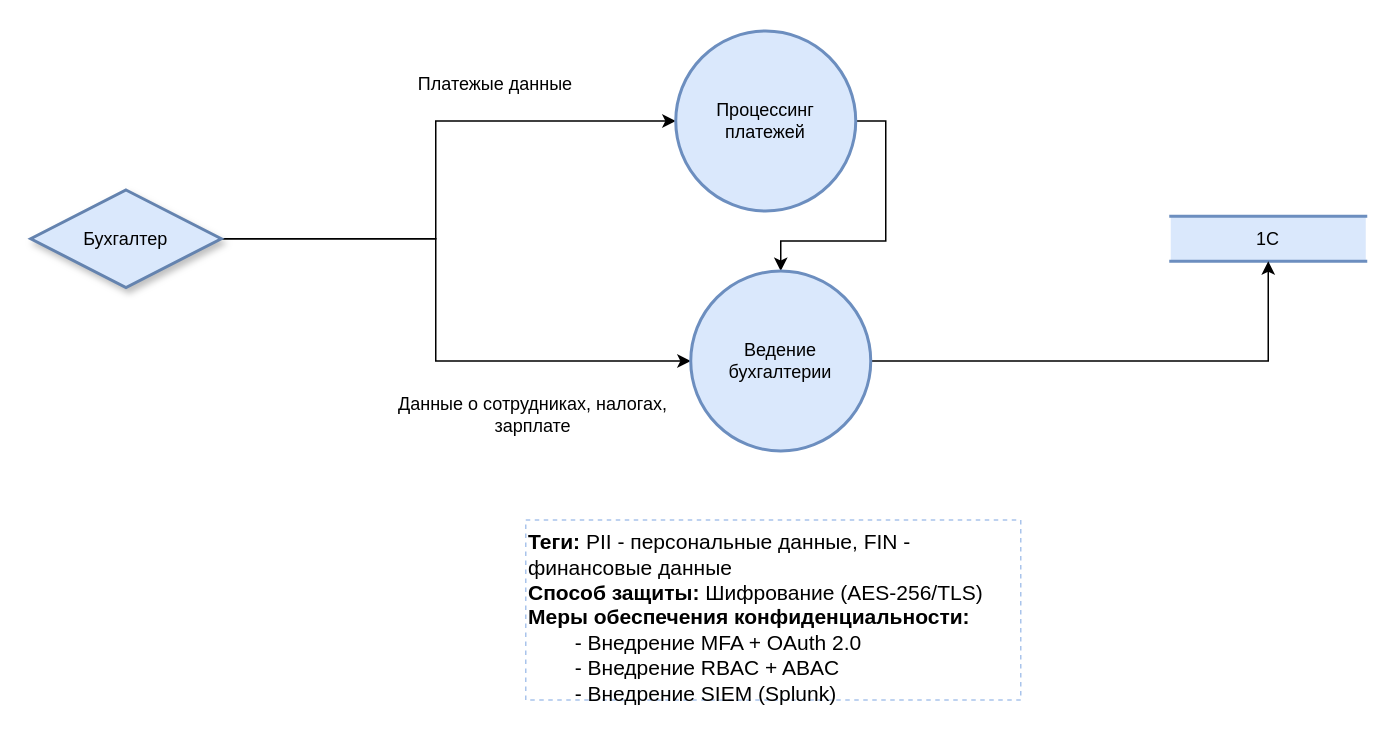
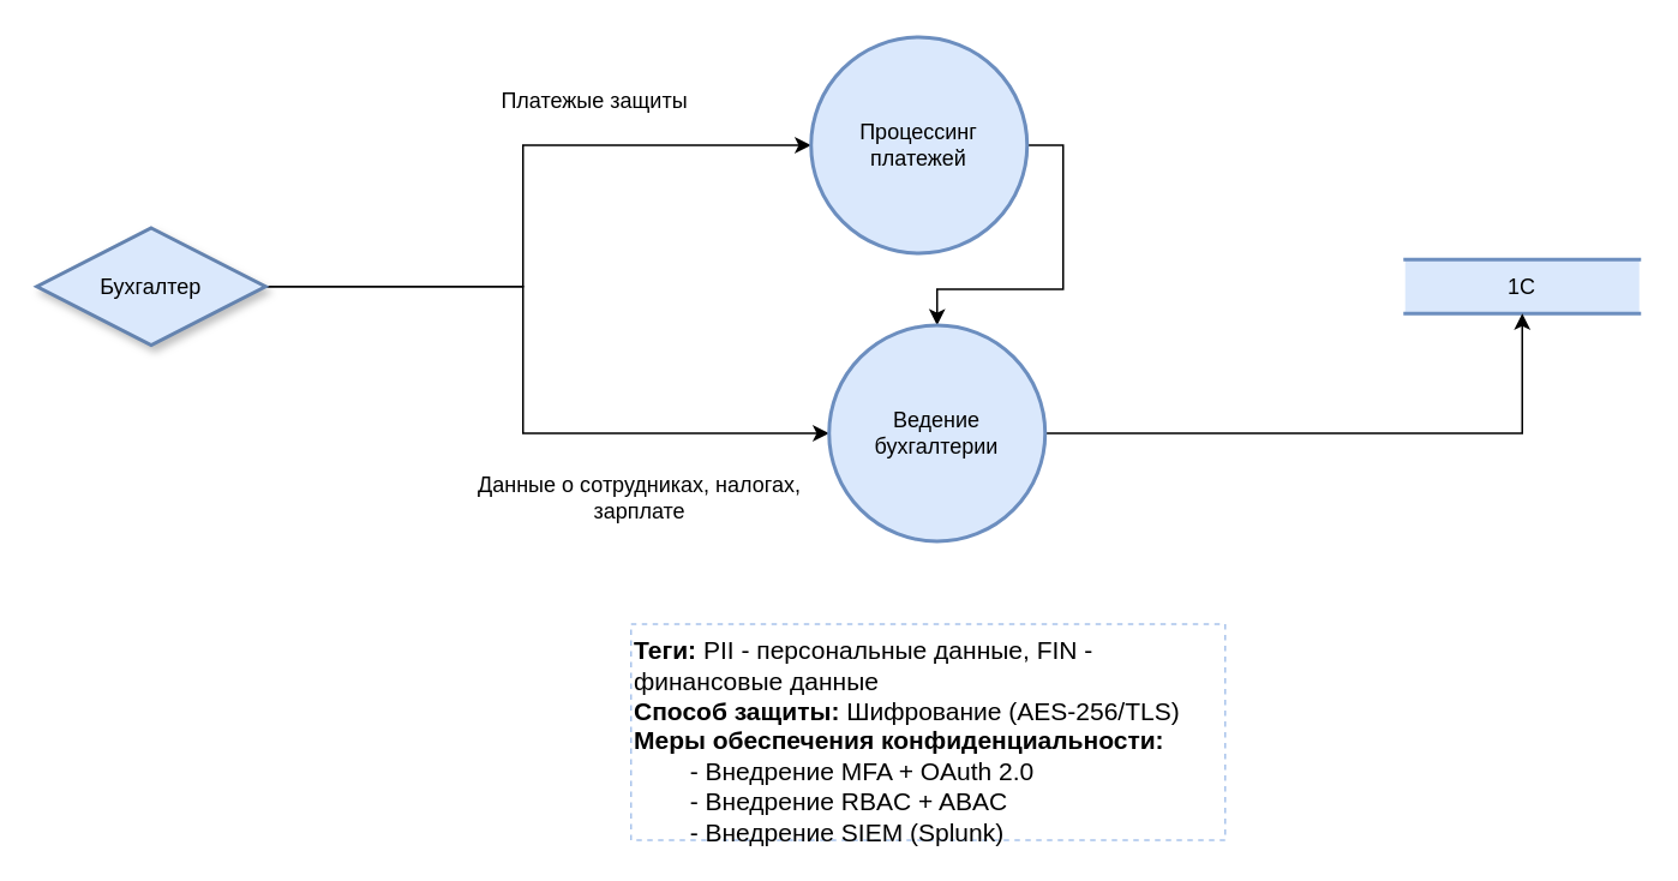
  <mxCell id="0" />
  <mxCell id="1" parent="0" />
  <mxCell id="2" style="edgeStyle=orthogonalEdgeStyle;rounded=0;orthogonalLoop=1;jettySize=auto;html=1;exitX=1;exitY=0.5;exitDx=0;exitDy=0;" parent="1" source="4" target="6" edge="1"><mxGeometry relative="1" as="geometry"><Array as="points"><mxPoint x="290" y="159" /><mxPoint x="290" y="80" /></Array></mxGeometry></mxCell>
  <mxCell id="3" style="edgeStyle=orthogonalEdgeStyle;rounded=0;orthogonalLoop=1;jettySize=auto;html=1;exitX=1;exitY=0.5;exitDx=0;exitDy=0;entryX=0;entryY=0.5;entryDx=0;entryDy=0;" parent="1" source="4" target="10" edge="1"><mxGeometry relative="1" as="geometry"><Array as="points"><mxPoint x="290" y="159" /><mxPoint x="290" y="240" /></Array></mxGeometry></mxCell>
  <mxCell id="4" value="Бухгалтер" style="rhombus;html=1;dashed=0;whiteSpace=wrap;fillColor=#dae8fc;strokeColor=light-dark(#6483af, #334a6c);strokeWidth=2;shadow=1;" parent="1" vertex="1"><mxGeometry x="20" y="126" width="127" height="65" as="geometry" /></mxCell>
  <mxCell id="5" style="edgeStyle=orthogonalEdgeStyle;rounded=0;orthogonalLoop=1;jettySize=auto;html=1;exitX=1;exitY=0.5;exitDx=0;exitDy=0;" parent="1" source="6" target="10" edge="1"><mxGeometry relative="1" as="geometry" /></mxCell>
  <mxCell id="6" value="Процессинг&lt;div&gt;платежей&lt;/div&gt;" style="shape=ellipse;html=1;dashed=0;whiteSpace=wrap;aspect=fixed;perimeter=ellipsePerimeter;fillColor=#dae8fc;strokeColor=#6c8ebf;strokeWidth=2;" parent="1" vertex="1"><mxGeometry x="450" y="20" width="120" height="120" as="geometry" /></mxCell>
- <mxCell id="7" value="&lt;div&gt;&lt;div&gt;Платежые данные&lt;/div&gt;&lt;/div&gt;" style="text;html=1;align=center;verticalAlign=middle;whiteSpace=wrap;rounded=0;" parent="1" vertex="1"><mxGeometry x="200" y="36" width="260" height="40" as="geometry" /></mxCell>
+ <mxCell id="7" value="&lt;div&gt;&lt;div&gt;Платежые защиты&lt;/div&gt;&lt;/div&gt;" style="text;html=1;align=center;verticalAlign=middle;whiteSpace=wrap;rounded=0;" parent="1" vertex="1"><mxGeometry x="200" y="36" width="260" height="40" as="geometry" /></mxCell>
  <mxCell id="8" value="1С" style="html=1;dashed=0;whiteSpace=wrap;shape=partialRectangle;right=0;left=0;fillColor=#dae8fc;strokeColor=#6c8ebf;strokeWidth=2;" parent="1" vertex="1"><mxGeometry x="780" y="143.5" width="130" height="30" as="geometry" /></mxCell>
  <mxCell id="9" style="edgeStyle=orthogonalEdgeStyle;rounded=0;orthogonalLoop=1;jettySize=auto;html=1;exitX=1;exitY=0.5;exitDx=0;exitDy=0;" parent="1" source="10" target="8" edge="1"><mxGeometry relative="1" as="geometry" /></mxCell>
  <mxCell id="10" value="Ведение бухгалтерии" style="shape=ellipse;html=1;dashed=0;whiteSpace=wrap;aspect=fixed;perimeter=ellipsePerimeter;fillColor=#dae8fc;strokeColor=#6c8ebf;strokeWidth=2;" parent="1" vertex="1"><mxGeometry x="460" y="180" width="120" height="120" as="geometry" /></mxCell>
  <mxCell id="11" value="&lt;div&gt;&lt;div&gt;Данные о сотрудниках, налогах, зарплате&lt;/div&gt;&lt;/div&gt;" style="text;html=1;align=center;verticalAlign=middle;whiteSpace=wrap;rounded=0;" parent="1" vertex="1"><mxGeometry x="260" y="256" width="190" height="40" as="geometry" /></mxCell>
  <mxCell id="12" value="&lt;div&gt;&lt;b&gt;Теги:&lt;/b&gt; PII - персональные данные, FIN - финансовые данные&lt;/div&gt;&lt;div&gt;&lt;b&gt;Способ защиты:&lt;/b&gt; Шифрование (AES-256/TLS)&lt;/div&gt;&lt;div&gt;&lt;b&gt;Меры обеспечения конфиденциальности:&lt;/b&gt;&lt;/div&gt;&lt;div&gt;&lt;span style=&quot;font-weight: bold; white-space: pre;&quot;&gt;&#09;&lt;/span&gt;- Внедрение MFA + OAuth 2.0&lt;br&gt;&lt;/div&gt;&lt;div&gt;&lt;span style=&quot;white-space: pre;&quot;&gt;&#09;&lt;/span&gt;-&amp;nbsp;&lt;span style=&quot;background-color: transparent; color: light-dark(rgb(0, 0, 0), rgb(255, 255, 255));&quot;&gt;Внедрение&lt;/span&gt;&lt;span style=&quot;background-color: transparent; color: light-dark(rgb(0, 0, 0), rgb(255, 255, 255));&quot;&gt;&amp;nbsp;&lt;/span&gt;&lt;span style=&quot;background-color: transparent; color: light-dark(rgb(0, 0, 0), rgb(255, 255, 255));&quot;&gt;RBAC + ABAC&lt;/span&gt;&lt;/div&gt;&lt;div&gt;&lt;span style=&quot;white-space: pre;&quot;&gt;&#09;&lt;/span&gt;- Внедрение SIEM (Splunk)&lt;br&gt;&lt;/div&gt;&lt;div&gt;&lt;br&gt;&lt;/div&gt;" style="text;html=1;align=left;verticalAlign=top;whiteSpace=wrap;rounded=0;textShadow=0;labelBorderColor=none;labelBackgroundColor=none;fontSize=14;dashed=1;strokeColor=#A9C4EB;" vertex="1" parent="1"><mxGeometry x="350" y="346" width="330" height="120" as="geometry" /></mxCell>
